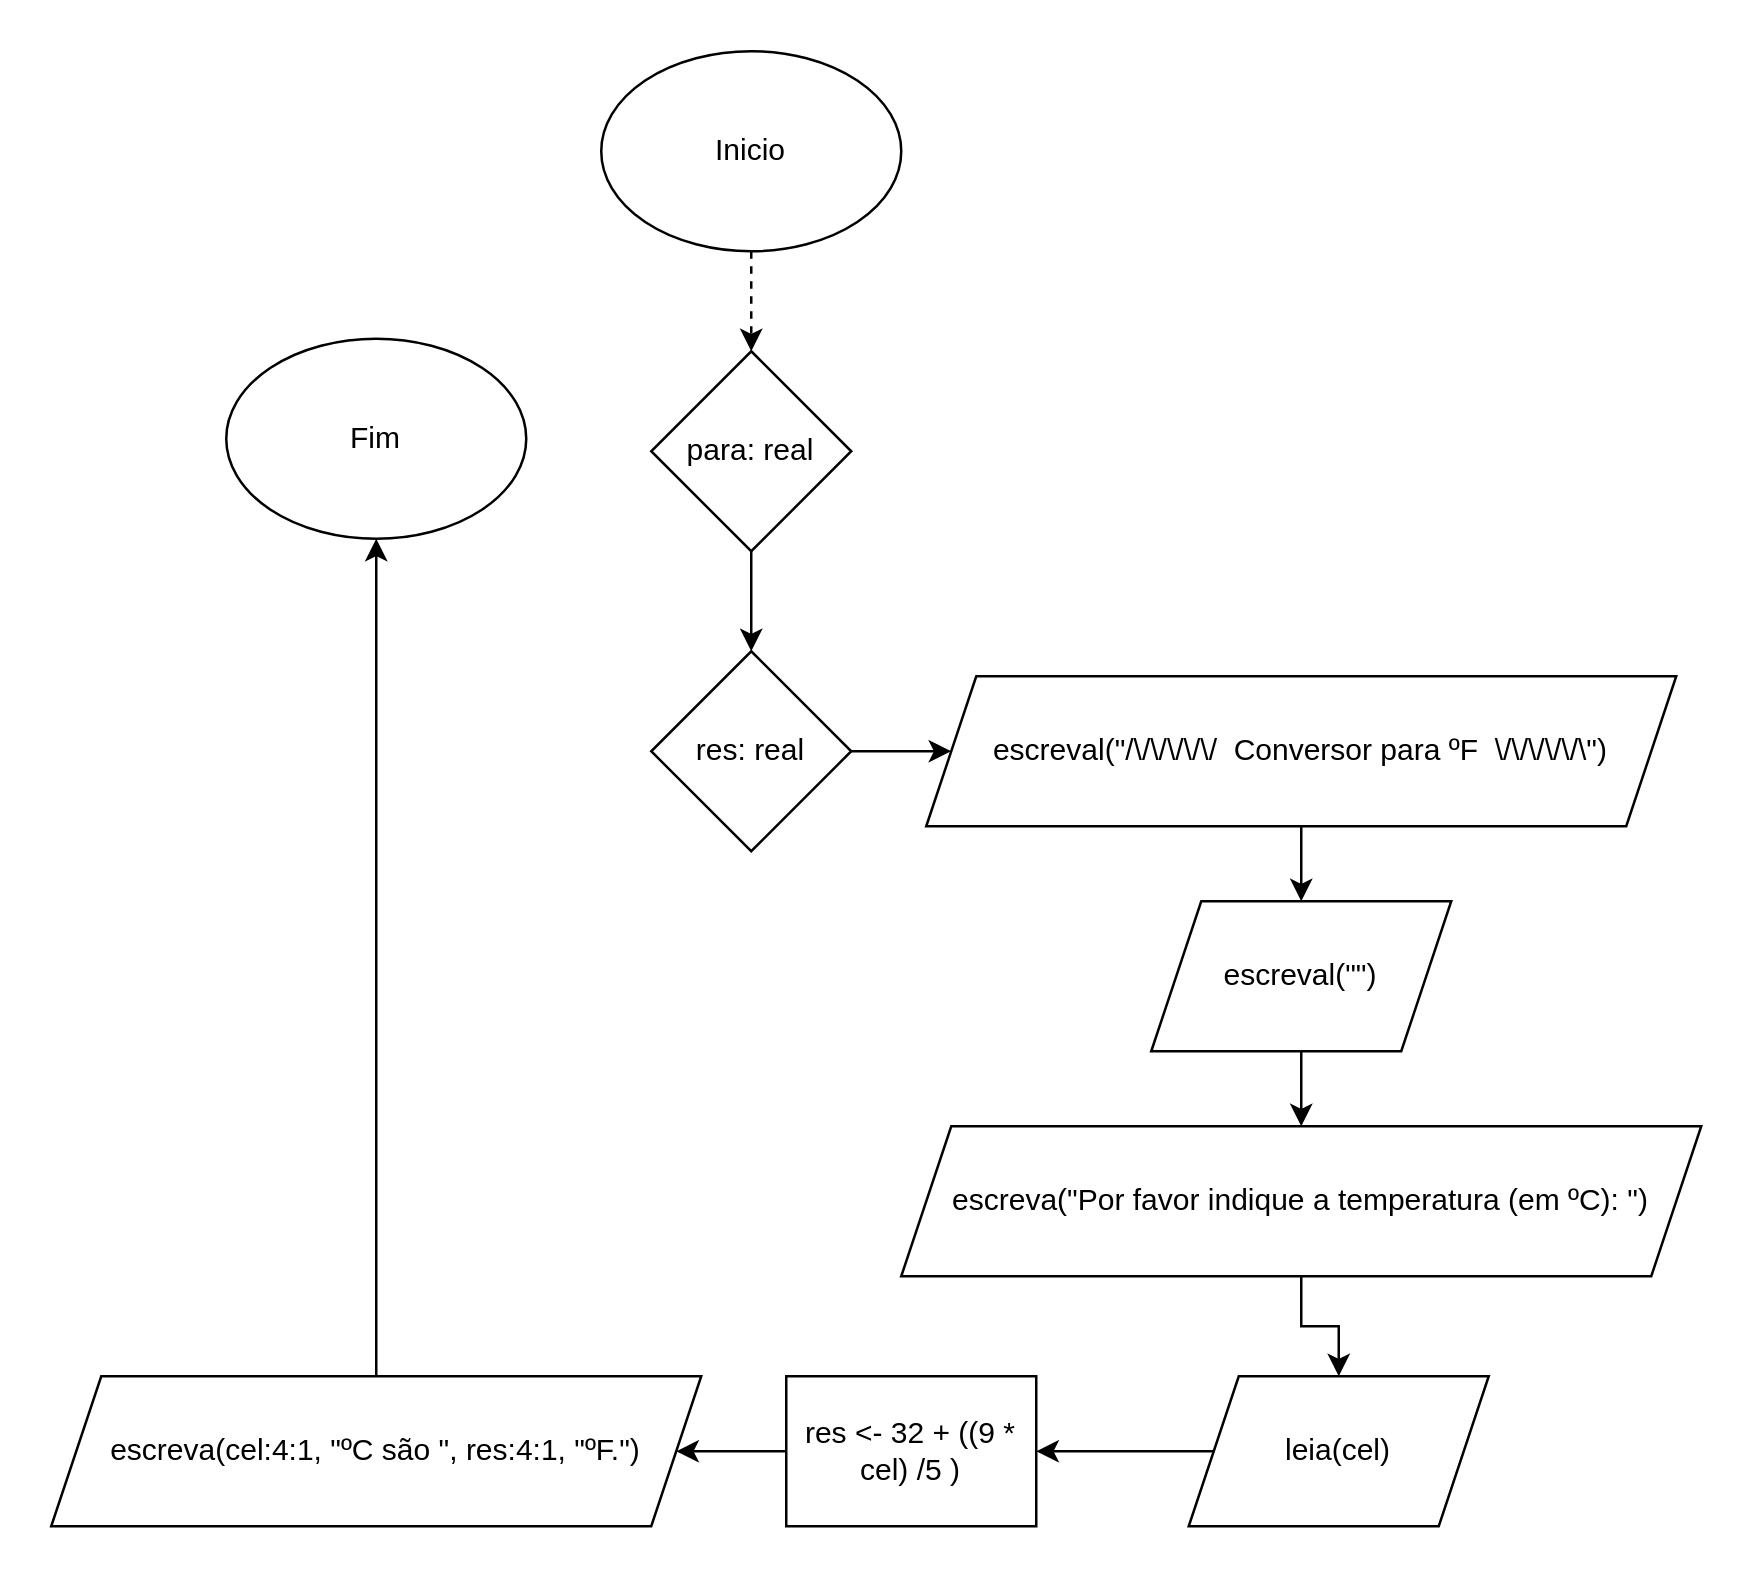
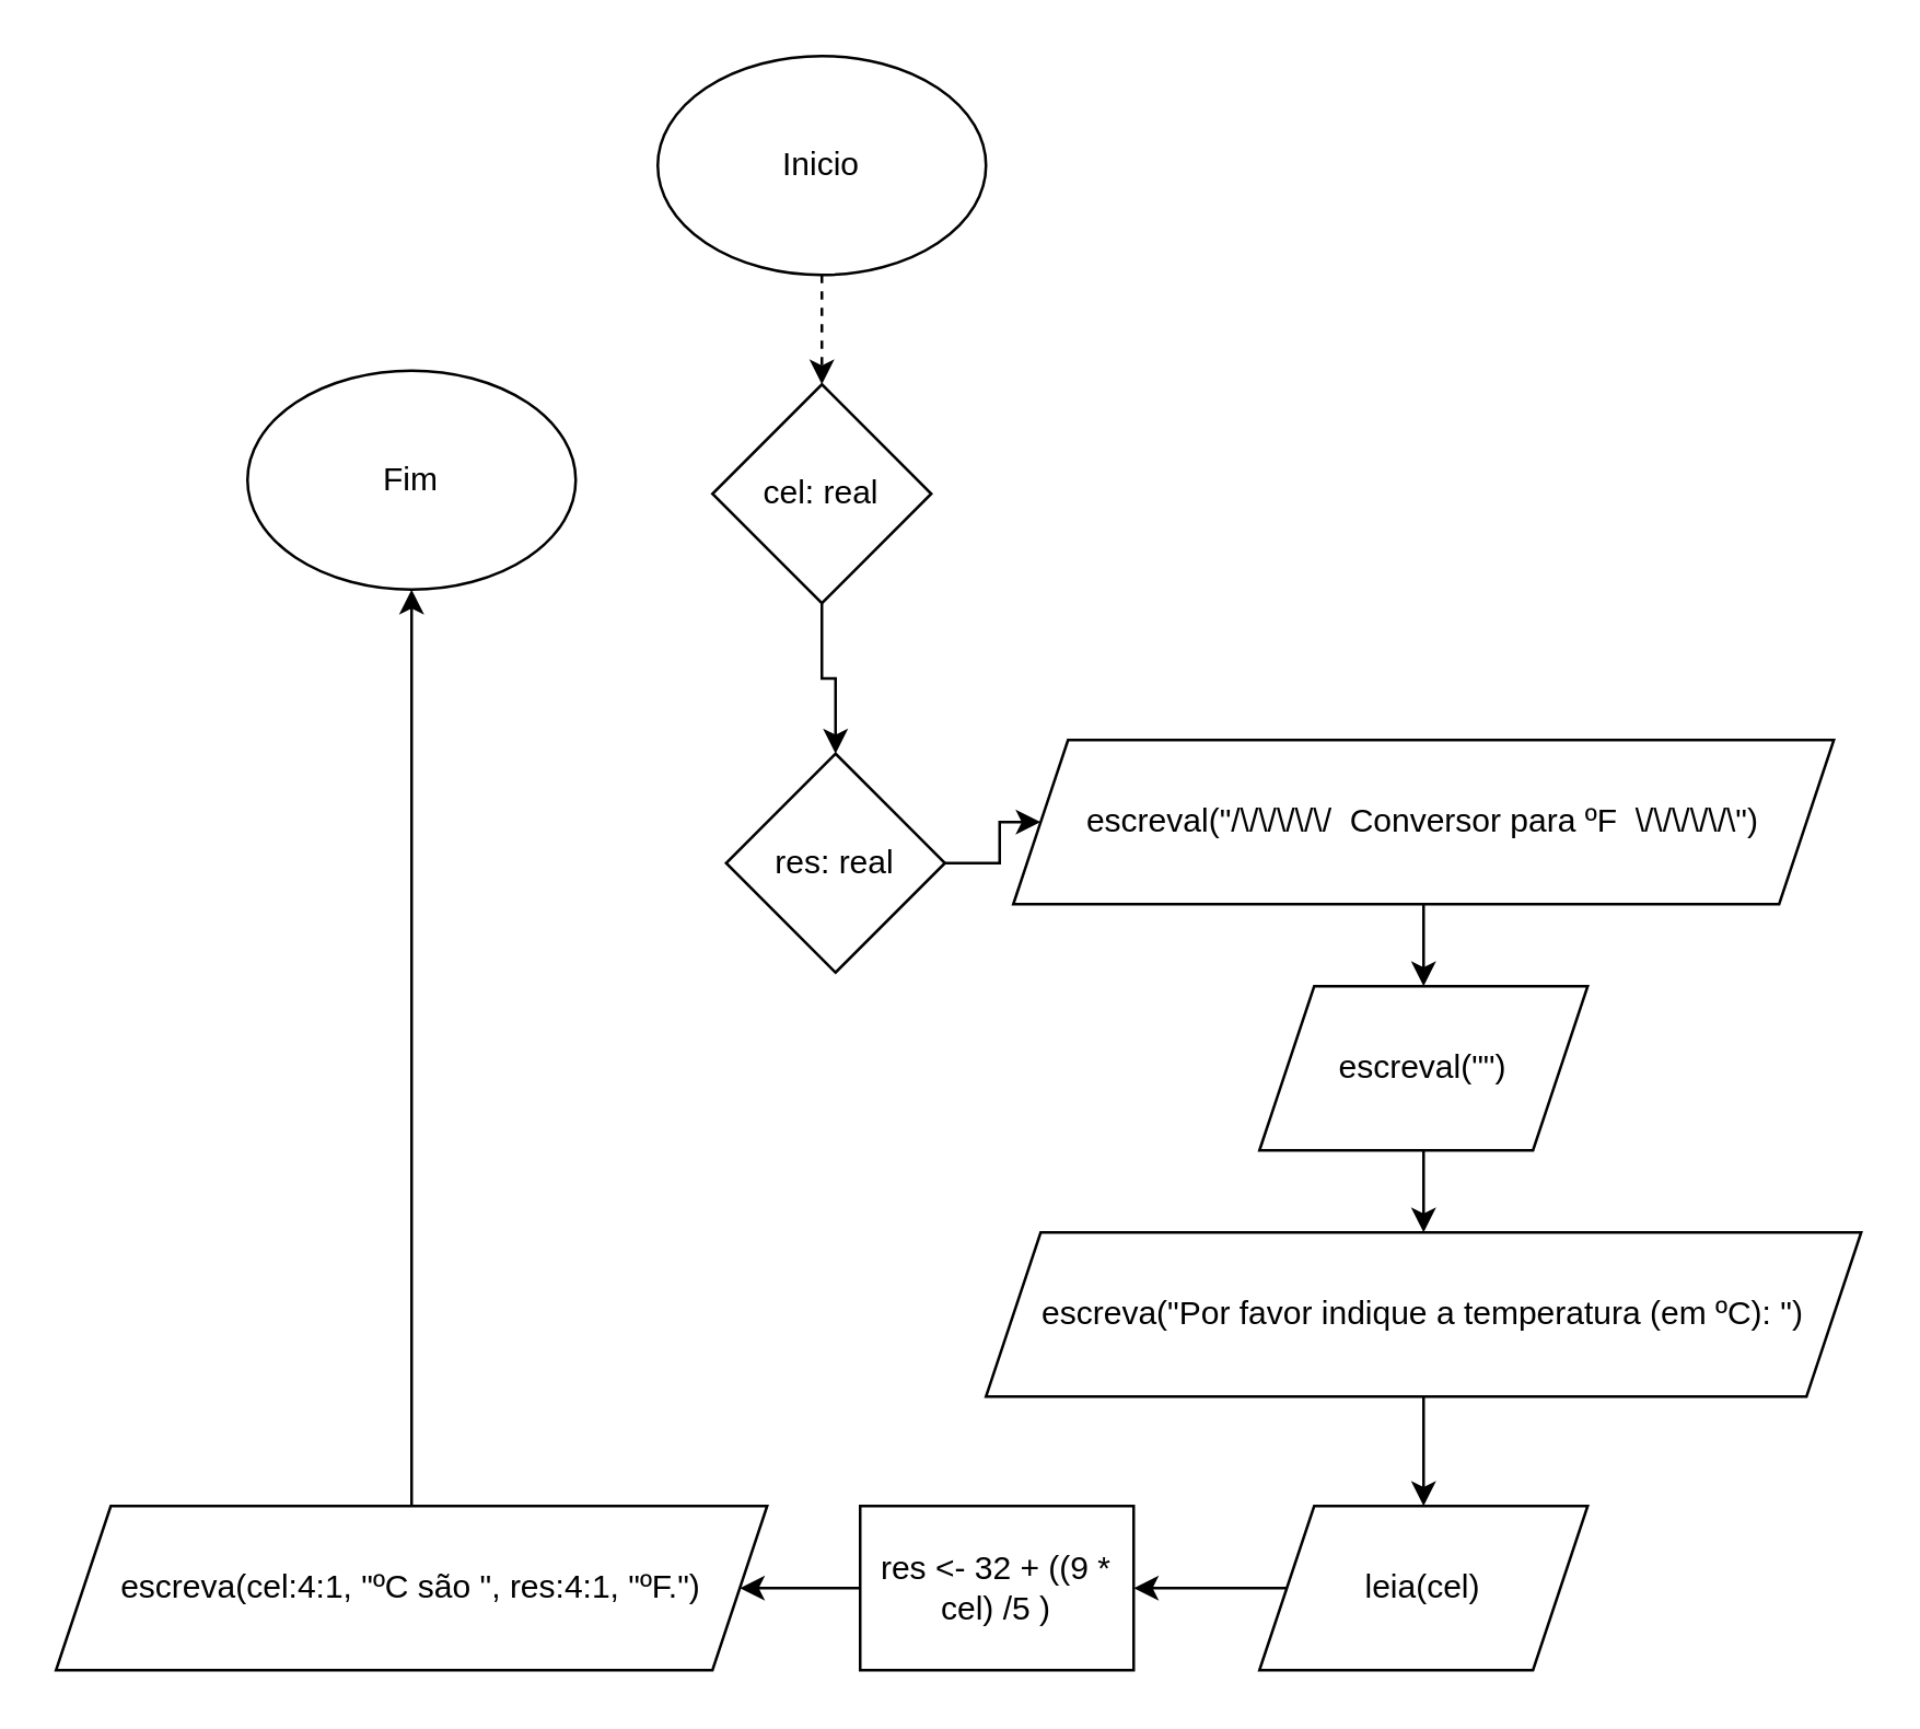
  <mxCell id="0" />
  <mxCell id="1" parent="0" />
  <mxCell id="2" style="edgeStyle=orthogonalEdgeStyle;rounded=0;orthogonalLoop=1;jettySize=auto;html=1;dashed=1;" edge="1" parent="1" source="3" target="5"><mxGeometry relative="1" as="geometry"><mxPoint x="300" y="140" as="targetPoint" /></mxGeometry></mxCell>
  <mxCell id="3" value="Inicio" style="ellipse;whiteSpace=wrap;html=1;" vertex="1" parent="1"><mxGeometry x="240" y="20" width="120" height="80" as="geometry" /></mxCell>
  <mxCell id="4" style="edgeStyle=orthogonalEdgeStyle;rounded=0;orthogonalLoop=1;jettySize=auto;html=1;" edge="1" parent="1" source="5" target="7"><mxGeometry relative="1" as="geometry"><mxPoint x="300" y="260" as="targetPoint" /></mxGeometry></mxCell>
- <mxCell id="5" value="para: real" style="rhombus;whiteSpace=wrap;html=1;" vertex="1" parent="1"><mxGeometry x="260" y="140" width="80" height="80" as="geometry" /></mxCell>
+ <mxCell id="5" value="cel: real" style="rhombus;whiteSpace=wrap;html=1;" vertex="1" parent="1"><mxGeometry x="260" y="140" width="80" height="80" as="geometry" /></mxCell>
  <mxCell id="6" style="edgeStyle=orthogonalEdgeStyle;rounded=0;orthogonalLoop=1;jettySize=auto;html=1;" edge="1" parent="1" source="7" target="9"><mxGeometry relative="1" as="geometry"><mxPoint x="380" y="300" as="targetPoint" /></mxGeometry></mxCell>
- <mxCell id="7" value="res: real" style="rhombus;whiteSpace=wrap;html=1;" vertex="1" parent="1"><mxGeometry x="260" y="260" width="80" height="80" as="geometry" /></mxCell>
+ <mxCell id="7" value="res: real" style="rhombus;whiteSpace=wrap;html=1;" vertex="1" parent="1"><mxGeometry x="265" y="275" width="80" height="80" as="geometry" /></mxCell>
  <mxCell id="8" style="edgeStyle=orthogonalEdgeStyle;rounded=0;orthogonalLoop=1;jettySize=auto;html=1;" edge="1" parent="1" source="9" target="11"><mxGeometry relative="1" as="geometry"><mxPoint x="700" y="300" as="targetPoint" /></mxGeometry></mxCell>
  <mxCell id="9" value="escreval(&quot;/\/\/\/\/\/&amp;nbsp; Conversor para ºF&amp;nbsp; \/\/\/\/\/\&quot;)" style="shape=parallelogram;perimeter=parallelogramPerimeter;whiteSpace=wrap;html=1;fixedSize=1;" vertex="1" parent="1"><mxGeometry x="370" y="270" width="300" height="60" as="geometry" /></mxCell>
  <mxCell id="10" style="edgeStyle=orthogonalEdgeStyle;rounded=0;orthogonalLoop=1;jettySize=auto;html=1;" edge="1" parent="1" source="11" target="13"><mxGeometry relative="1" as="geometry"><mxPoint x="520" y="450" as="targetPoint" /></mxGeometry></mxCell>
  <mxCell id="11" value="escreval(&quot;&quot;)" style="shape=parallelogram;perimeter=parallelogramPerimeter;whiteSpace=wrap;html=1;fixedSize=1;" vertex="1" parent="1"><mxGeometry x="460" y="360" width="120" height="60" as="geometry" /></mxCell>
  <mxCell id="12" style="edgeStyle=orthogonalEdgeStyle;rounded=0;orthogonalLoop=1;jettySize=auto;html=1;" edge="1" parent="1" source="13" target="15"><mxGeometry relative="1" as="geometry"><mxPoint x="520" y="540" as="targetPoint" /></mxGeometry></mxCell>
  <mxCell id="13" value="escreva(&quot;Por favor indique a temperatura (em ºC): &quot;)" style="shape=parallelogram;perimeter=parallelogramPerimeter;whiteSpace=wrap;html=1;fixedSize=1;" vertex="1" parent="1"><mxGeometry x="360" y="450" width="320" height="60" as="geometry" /></mxCell>
  <mxCell id="14" style="edgeStyle=orthogonalEdgeStyle;rounded=0;orthogonalLoop=1;jettySize=auto;html=1;" edge="1" parent="1" source="15" target="17"><mxGeometry relative="1" as="geometry"><mxPoint x="430" y="580" as="targetPoint" /></mxGeometry></mxCell>
- <mxCell id="15" value="leia(cel)" style="shape=parallelogram;perimeter=parallelogramPerimeter;whiteSpace=wrap;html=1;fixedSize=1;" vertex="1" parent="1"><mxGeometry x="475" y="550" width="120" height="60" as="geometry" /></mxCell>
+ <mxCell id="15" value="leia(cel)" style="shape=parallelogram;perimeter=parallelogramPerimeter;whiteSpace=wrap;html=1;fixedSize=1;" vertex="1" parent="1"><mxGeometry x="460" y="550" width="120" height="60" as="geometry" /></mxCell>
  <mxCell id="16" style="edgeStyle=orthogonalEdgeStyle;rounded=0;orthogonalLoop=1;jettySize=auto;html=1;" edge="1" parent="1" source="17" target="19"><mxGeometry relative="1" as="geometry"><mxPoint x="280" y="580" as="targetPoint" /></mxGeometry></mxCell>
  <mxCell id="17" value="res &amp;lt;- 32 + ((9 * cel) /5 )" style="rounded=0;whiteSpace=wrap;html=1;" vertex="1" parent="1"><mxGeometry x="314" y="550" width="100" height="60" as="geometry" /></mxCell>
  <mxCell id="18" style="edgeStyle=orthogonalEdgeStyle;rounded=0;orthogonalLoop=1;jettySize=auto;html=1;" edge="1" parent="1" source="19" target="20"><mxGeometry relative="1" as="geometry"><mxPoint x="150" y="180" as="targetPoint" /></mxGeometry></mxCell>
  <mxCell id="19" value="escreva(cel:4:1, &quot;ºC são &quot;, res:4:1, &quot;ºF.&quot;)" style="shape=parallelogram;perimeter=parallelogramPerimeter;whiteSpace=wrap;html=1;fixedSize=1;" vertex="1" parent="1"><mxGeometry x="20" y="550" width="260" height="60" as="geometry" /></mxCell>
  <mxCell id="20" value="Fim" style="ellipse;whiteSpace=wrap;html=1;" vertex="1" parent="1"><mxGeometry x="90" y="135" width="120" height="80" as="geometry" /></mxCell>
